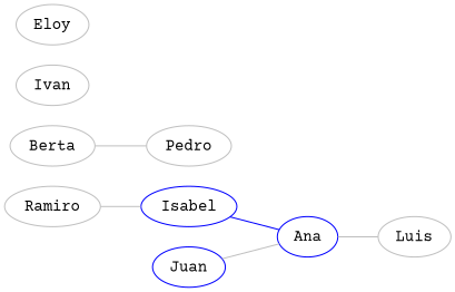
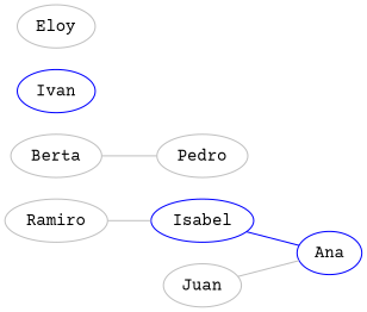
  strict graph {
    fontname="Courier Prime"
    rankdir=LR
    node [color=gray fontname="Courier Prime"]
    edge [color=gray fontname="Courier Prime"]
    n1 [color=blue label=Ana]
-   n2 [label=Luis]
    n3 [label=Berta]
    n4 [label=Pedro]
-   n5 [label=Ivan]
+   n5 [color=blue label=Ivan]
    n6 [color=blue label=Isabel]
-   n7 [color=blue label=Juan]
+   n7 [label=Juan]
    n8 [label=Ramiro]
    n9 [label=Eloy]
-   n1 -- n2
    n3 -- n4
    n6 -- n1 [color=blue]
    n7 -- n1
    n8 -- n6
  }
